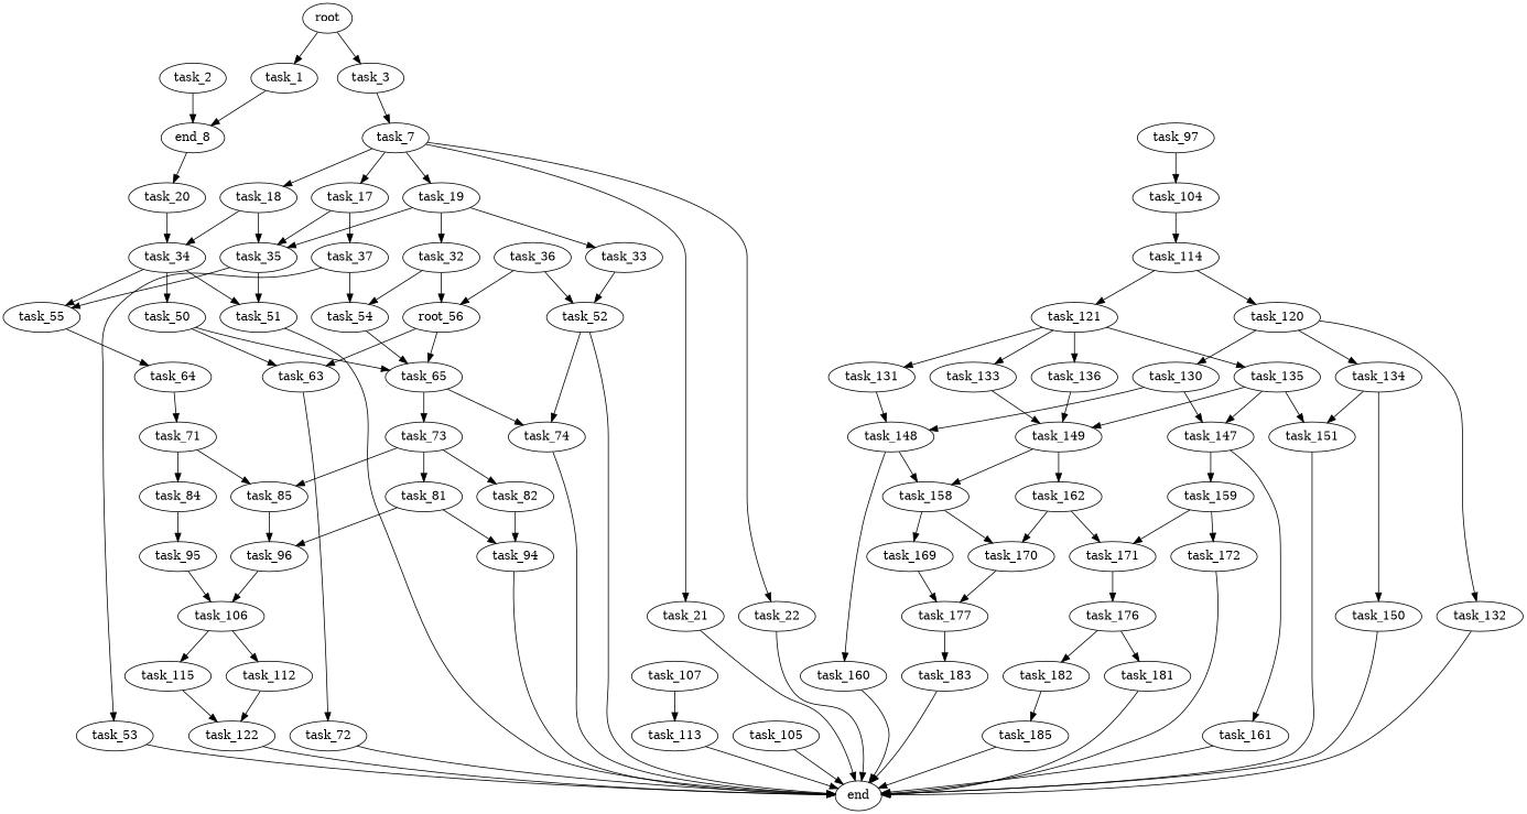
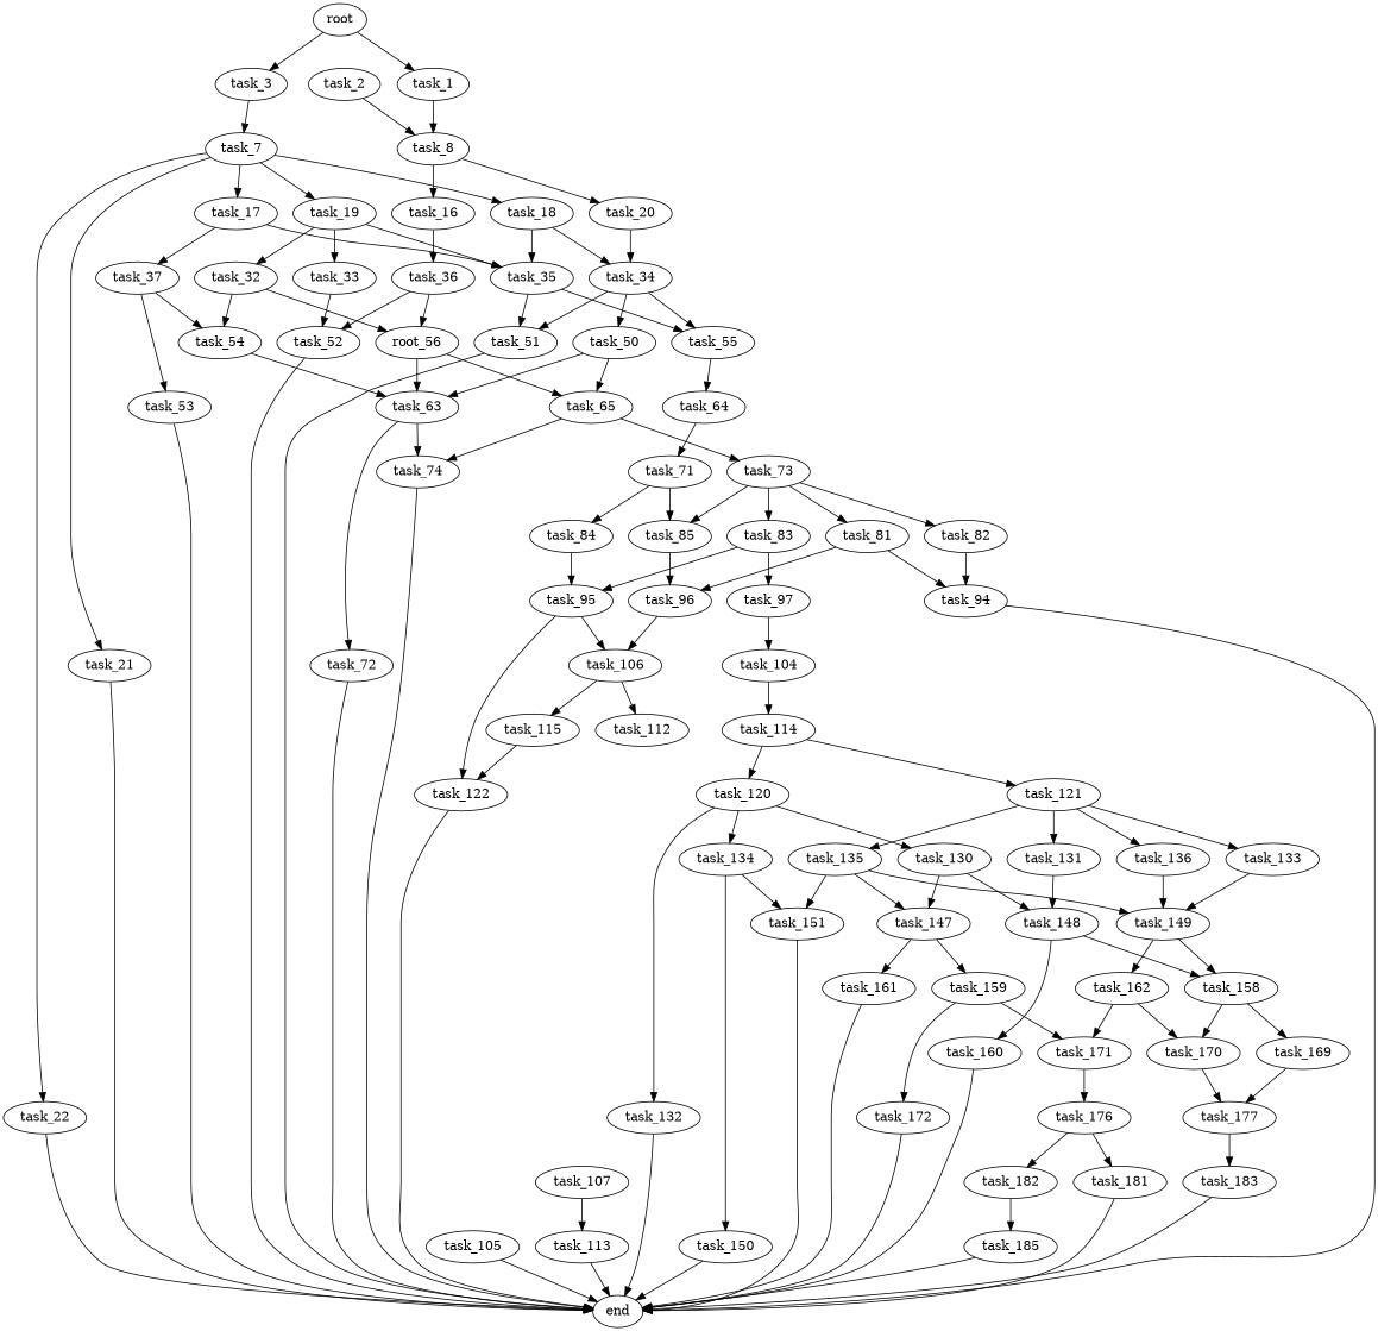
  digraph {
    root
    task_1
    task_3
-   task_8 [label=end_8]
+   task_8
    task_2
    task_7
+   task_16
    task_20
    task_17
    task_18
    task_19
    task_21
    task_22
    task_36
    task_34
    task_35
    task_37
    task_32
    task_33
    end
    task_51
    task_55
    task_54
    task_53
    task_50
    n26 [label=root_56]
    task_52
    task_65
    task_63
    task_64
    task_74
    task_73
    task_72
    task_71
    task_85
    task_81
    task_82
+   task_83
    task_84
    task_95
    task_96
    task_94
    task_97
    task_106
    task_104
    task_112
    task_115
    task_114
    task_105
    task_107
    task_113
    task_122
    task_120
    task_121
    task_130
    task_132
    task_134
    task_131
    task_133
    task_135
    task_136
    task_147
    task_148
    task_150
    task_151
    task_149
    task_159
    task_161
    task_158
    task_160
    task_162
    task_171
    task_172
    task_169
    task_170
    task_176
    task_177
    task_183
    task_181
    task_182
    task_185
    root -> task_1
    root -> task_3
    task_1 -> task_8
    task_3 -> task_7
+   task_8 -> task_16
    task_8 -> task_20
    task_2 -> task_8
    task_7 -> task_17
    task_7 -> task_18
    task_7 -> task_19
    task_7 -> task_21
    task_7 -> task_22
+   task_16 -> task_36
    task_20 -> task_34
    task_17 -> task_35
    task_17 -> task_37
    task_18 -> task_34
    task_18 -> task_35
    task_19 -> task_35
    task_19 -> task_32
    task_19 -> task_33
    task_21 -> end
    task_22 -> end
    task_36 -> n26
    task_36 -> task_52
    task_34 -> task_51
    task_34 -> task_55
    task_34 -> task_50
    task_35 -> task_51
    task_35 -> task_55
    task_37 -> task_54
    task_37 -> task_53
    task_32 -> task_54
    task_32 -> n26
    task_33 -> task_52
    task_51 -> end
    task_55 -> task_64
-   task_54 -> task_65
+   task_54 -> task_63
    task_53 -> end
    task_50 -> task_65
    task_50 -> task_63
    n26 -> task_65
    n26 -> task_63
    task_52 -> end
    task_65 -> task_74
    task_65 -> task_73
-   task_52 -> task_74
+   task_63 -> task_74
    task_63 -> task_72
    task_64 -> task_71
    task_74 -> end
    task_73 -> task_85
    task_73 -> task_81
    task_73 -> task_82
+   task_73 -> task_83
    task_72 -> end
    task_71 -> task_85
    task_71 -> task_84
    task_85 -> task_96
    task_81 -> task_96
    task_81 -> task_94
    task_82 -> task_94
+   task_83 -> task_95
+   task_83 -> task_97
    task_84 -> task_95
    task_95 -> task_106
    task_96 -> task_106
    task_94 -> end
    task_97 -> task_104
    task_106 -> task_112
    task_106 -> task_115
    task_104 -> task_114
-   task_112 -> task_122
+   task_95 -> task_122
    task_115 -> task_122
    task_114 -> task_120
    task_114 -> task_121
    task_105 -> end
    task_107 -> task_113
    task_113 -> end
    task_122 -> end
    task_120 -> task_130
    task_120 -> task_132
    task_120 -> task_134
    task_121 -> task_131
    task_121 -> task_133
    task_121 -> task_135
    task_121 -> task_136
    task_130 -> task_147
    task_130 -> task_148
    task_132 -> end
    task_134 -> task_150
    task_134 -> task_151
    task_131 -> task_148
    task_133 -> task_149
    task_135 -> task_147
    task_135 -> task_151
    task_135 -> task_149
    task_136 -> task_149
    task_147 -> task_159
    task_147 -> task_161
    task_148 -> task_158
    task_148 -> task_160
    task_150 -> end
    task_151 -> end
    task_149 -> task_158
    task_149 -> task_162
    task_159 -> task_171
    task_159 -> task_172
    task_161 -> end
    task_158 -> task_169
    task_158 -> task_170
    task_160 -> end
    task_162 -> task_171
    task_162 -> task_170
    task_171 -> task_176
    task_172 -> end
    task_169 -> task_177
    task_170 -> task_177
    task_176 -> task_181
    task_176 -> task_182
    task_177 -> task_183
    task_183 -> end
    task_181 -> end
    task_182 -> task_185
    task_185 -> end
  }
